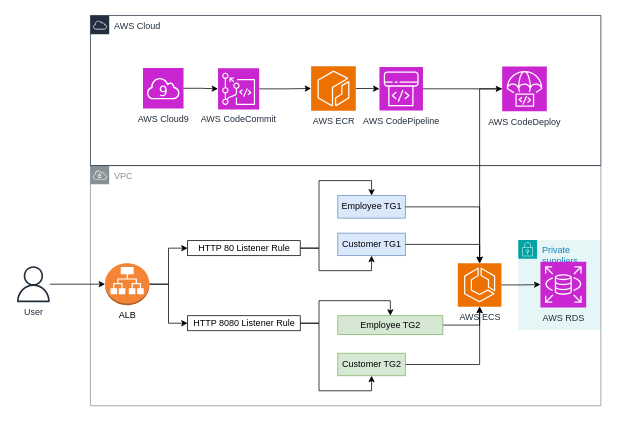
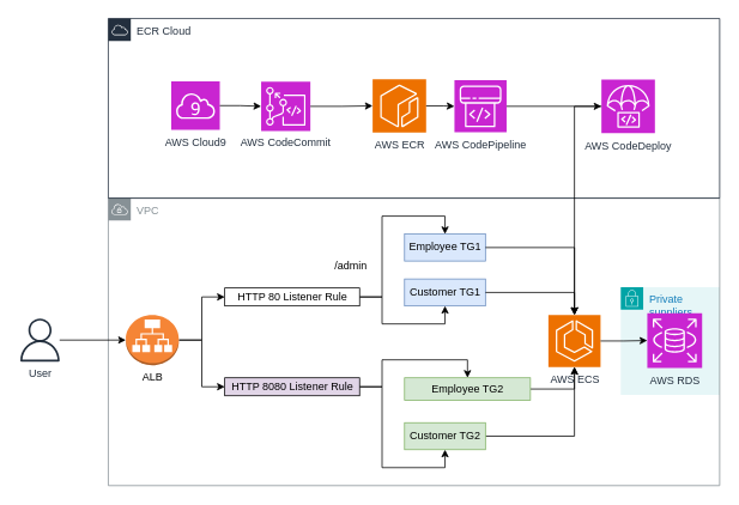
  <mxCell id="0" />
  <mxCell id="1" parent="0" />
  <mxCell id="2" value="Private suppliers" style="points=[[0,0],[0.25,0],[0.5,0],[0.75,0],[1,0],[1,0.25],[1,0.5],[1,0.75],[1,1],[0.75,1],[0.5,1],[0.25,1],[0,1],[0,0.75],[0,0.5],[0,0.25]];outlineConnect=0;gradientColor=none;html=1;whiteSpace=wrap;fontSize=12;fontStyle=0;container=1;pointerEvents=0;collapsible=0;recursiveResize=0;shape=mxgraph.aws4.group;grIcon=mxgraph.aws4.group_security_group;grStroke=0;strokeColor=#00A4A6;fillColor=#E6F6F7;verticalAlign=top;align=left;spacingLeft=30;fontColor=#147EBA;dashed=0;" vertex="1" parent="1"><mxGeometry x="690" y="319" width="110" height="120" as="geometry" /></mxCell>
  <mxCell id="3" value="VPC" style="sketch=0;outlineConnect=0;gradientColor=none;html=1;whiteSpace=wrap;fontSize=12;fontStyle=0;shape=mxgraph.aws4.group;grIcon=mxgraph.aws4.group_vpc;strokeColor=#879196;fillColor=none;verticalAlign=top;align=left;spacingLeft=30;fontColor=#879196;dashed=0;" vertex="1" parent="1"><mxGeometry x="120" y="220" width="680" height="320" as="geometry" /></mxCell>
- <mxCell id="4" value="AWS Cloud" style="points=[[0,0],[0.25,0],[0.5,0],[0.75,0],[1,0],[1,0.25],[1,0.5],[1,0.75],[1,1],[0.75,1],[0.5,1],[0.25,1],[0,1],[0,0.75],[0,0.5],[0,0.25]];outlineConnect=0;gradientColor=none;html=1;whiteSpace=wrap;fontSize=12;fontStyle=0;container=1;pointerEvents=0;collapsible=0;recursiveResize=0;shape=mxgraph.aws4.group;grIcon=mxgraph.aws4.group_aws_cloud;strokeColor=#232F3E;fillColor=none;verticalAlign=top;align=left;spacingLeft=30;fontColor=#232F3E;dashed=0;" vertex="1" parent="1"><mxGeometry x="120" y="20" width="680" height="200" as="geometry" /></mxCell>
+ <mxCell id="4" value="ECR Cloud" style="points=[[0,0],[0.25,0],[0.5,0],[0.75,0],[1,0],[1,0.25],[1,0.5],[1,0.75],[1,1],[0.75,1],[0.5,1],[0.25,1],[0,1],[0,0.75],[0,0.5],[0,0.25]];outlineConnect=0;gradientColor=none;html=1;whiteSpace=wrap;fontSize=12;fontStyle=0;container=1;pointerEvents=0;collapsible=0;recursiveResize=0;shape=mxgraph.aws4.group;grIcon=mxgraph.aws4.group_aws_cloud;strokeColor=#232F3E;fillColor=none;verticalAlign=top;align=left;spacingLeft=30;fontColor=#232F3E;dashed=0;" vertex="1" parent="1"><mxGeometry x="120" y="20" width="680" height="200" as="geometry" /></mxCell>
  <mxCell id="5" value="AWS Cloud9" style="sketch=0;points=[[0,0,0],[0.25,0,0],[0.5,0,0],[0.75,0,0],[1,0,0],[0,1,0],[0.25,1,0],[0.5,1,0],[0.75,1,0],[1,1,0],[0,0.25,0],[0,0.5,0],[0,0.75,0],[1,0.25,0],[1,0.5,0],[1,0.75,0]];outlineConnect=0;fontColor=#232F3E;fillColor=#C925D1;strokeColor=#ffffff;dashed=0;verticalLabelPosition=bottom;verticalAlign=top;align=center;html=1;fontSize=12;fontStyle=0;aspect=fixed;shape=mxgraph.aws4.resourceIcon;resIcon=mxgraph.aws4.cloud9;" vertex="1" parent="4"><mxGeometry x="70" y="70" width="54" height="54" as="geometry" /></mxCell>
  <mxCell id="6" value="AWS CodeCommit" style="sketch=0;points=[[0,0,0],[0.25,0,0],[0.5,0,0],[0.75,0,0],[1,0,0],[0,1,0],[0.25,1,0],[0.5,1,0],[0.75,1,0],[1,1,0],[0,0.25,0],[0,0.5,0],[0,0.75,0],[1,0.25,0],[1,0.5,0],[1,0.75,0]];outlineConnect=0;fontColor=#232F3E;fillColor=#C925D1;strokeColor=#ffffff;dashed=0;verticalLabelPosition=bottom;verticalAlign=top;align=center;html=1;fontSize=12;fontStyle=0;aspect=fixed;shape=mxgraph.aws4.resourceIcon;resIcon=mxgraph.aws4.codecommit;" vertex="1" parent="4"><mxGeometry x="170" y="70.38" width="54.75" height="54.75" as="geometry" /></mxCell>
  <mxCell id="7" value="AWS ECR" style="sketch=0;points=[[0,0,0],[0.25,0,0],[0.5,0,0],[0.75,0,0],[1,0,0],[0,1,0],[0.25,1,0],[0.5,1,0],[0.75,1,0],[1,1,0],[0,0.25,0],[0,0.5,0],[0,0.75,0],[1,0.25,0],[1,0.5,0],[1,0.75,0]];outlineConnect=0;fontColor=#232F3E;fillColor=#ED7100;strokeColor=#ffffff;dashed=0;verticalLabelPosition=bottom;verticalAlign=top;align=center;html=1;fontSize=12;fontStyle=0;aspect=fixed;shape=mxgraph.aws4.resourceIcon;resIcon=mxgraph.aws4.ecr;" vertex="1" parent="4"><mxGeometry x="294" y="67.5" width="59.5" height="59.5" as="geometry" /></mxCell>
  <mxCell id="8" value="AWS CodeDeploy" style="sketch=0;points=[[0,0,0],[0.25,0,0],[0.5,0,0],[0.75,0,0],[1,0,0],[0,1,0],[0.25,1,0],[0.5,1,0],[0.75,1,0],[1,1,0],[0,0.25,0],[0,0.5,0],[0,0.75,0],[1,0.25,0],[1,0.5,0],[1,0.75,0]];outlineConnect=0;fontColor=#232F3E;fillColor=#C925D1;strokeColor=#ffffff;dashed=0;verticalLabelPosition=bottom;verticalAlign=top;align=center;html=1;fontSize=12;fontStyle=0;aspect=fixed;shape=mxgraph.aws4.resourceIcon;resIcon=mxgraph.aws4.codedeploy;" vertex="1" parent="4"><mxGeometry x="548.5" y="68" width="59.5" height="59.5" as="geometry" /></mxCell>
  <mxCell id="9" value="AWS CodePipeline" style="sketch=0;points=[[0,0,0],[0.25,0,0],[0.5,0,0],[0.75,0,0],[1,0,0],[0,1,0],[0.25,1,0],[0.5,1,0],[0.75,1,0],[1,1,0],[0,0.25,0],[0,0.5,0],[0,0.75,0],[1,0.25,0],[1,0.5,0],[1,0.75,0]];outlineConnect=0;fontColor=#232F3E;fillColor=#C925D1;strokeColor=#ffffff;dashed=0;verticalLabelPosition=bottom;verticalAlign=top;align=center;html=1;fontSize=12;fontStyle=0;aspect=fixed;shape=mxgraph.aws4.resourceIcon;resIcon=mxgraph.aws4.codepipeline;" vertex="1" parent="4"><mxGeometry x="385" y="68.76" width="58" height="58" as="geometry" /></mxCell>
  <mxCell id="10" style="edgeStyle=orthogonalEdgeStyle;rounded=0;orthogonalLoop=1;jettySize=auto;html=1;entryX=0;entryY=0.5;entryDx=0;entryDy=0;entryPerimeter=0;" edge="1" parent="4" source="5" target="6"><mxGeometry relative="1" as="geometry" /></mxCell>
  <mxCell id="11" style="edgeStyle=orthogonalEdgeStyle;rounded=0;orthogonalLoop=1;jettySize=auto;html=1;entryX=0;entryY=0.5;entryDx=0;entryDy=0;entryPerimeter=0;" edge="1" parent="4" source="6" target="7"><mxGeometry relative="1" as="geometry" /></mxCell>
  <mxCell id="12" style="edgeStyle=orthogonalEdgeStyle;rounded=0;orthogonalLoop=1;jettySize=auto;html=1;entryX=0;entryY=0.5;entryDx=0;entryDy=0;entryPerimeter=0;" edge="1" parent="4" source="7" target="9"><mxGeometry relative="1" as="geometry" /></mxCell>
  <mxCell id="13" style="edgeStyle=orthogonalEdgeStyle;rounded=0;orthogonalLoop=1;jettySize=auto;html=1;entryX=0;entryY=0.5;entryDx=0;entryDy=0;entryPerimeter=0;" edge="1" parent="4" source="9" target="8"><mxGeometry relative="1" as="geometry" /></mxCell>
  <mxCell id="14" value="User" style="sketch=0;outlineConnect=0;fontColor=#232F3E;gradientColor=none;fillColor=#232F3D;strokeColor=none;dashed=0;verticalLabelPosition=bottom;verticalAlign=top;align=center;html=1;fontSize=12;fontStyle=0;aspect=fixed;pointerEvents=1;shape=mxgraph.aws4.user;" vertex="1" parent="1"><mxGeometry x="20" y="354" width="48" height="48" as="geometry" /></mxCell>
  <mxCell id="15" style="edgeStyle=orthogonalEdgeStyle;rounded=0;orthogonalLoop=1;jettySize=auto;html=1;entryX=0;entryY=0.5;entryDx=0;entryDy=0;" edge="1" parent="1" source="17" target="20"><mxGeometry relative="1" as="geometry" /></mxCell>
  <mxCell id="16" style="edgeStyle=orthogonalEdgeStyle;rounded=0;orthogonalLoop=1;jettySize=auto;html=1;entryX=0;entryY=0.5;entryDx=0;entryDy=0;" edge="1" parent="1" source="17" target="23"><mxGeometry relative="1" as="geometry" /></mxCell>
  <mxCell id="17" value="ALB" style="outlineConnect=0;dashed=0;verticalLabelPosition=bottom;verticalAlign=top;align=center;html=1;shape=mxgraph.aws3.application_load_balancer;fillColor=#F58536;gradientColor=none;" vertex="1" parent="1"><mxGeometry x="139.5" y="350" width="59" height="56" as="geometry" /></mxCell>
  <mxCell id="18" style="edgeStyle=orthogonalEdgeStyle;rounded=0;orthogonalLoop=1;jettySize=auto;html=1;entryX=0.5;entryY=1;entryDx=0;entryDy=0;" edge="1" parent="1" source="20" target="25"><mxGeometry relative="1" as="geometry" /></mxCell>
  <mxCell id="19" style="edgeStyle=orthogonalEdgeStyle;rounded=0;orthogonalLoop=1;jettySize=auto;html=1;entryX=0.5;entryY=0;entryDx=0;entryDy=0;" edge="1" parent="1" source="20" target="24"><mxGeometry relative="1" as="geometry" /></mxCell>
  <mxCell id="20" value="HTTP 80 Listener Rule" style="rounded=0;whiteSpace=wrap;html=1;" vertex="1" parent="1"><mxGeometry x="249.5" y="320" width="150" height="20" as="geometry" /></mxCell>
  <mxCell id="21" style="edgeStyle=orthogonalEdgeStyle;rounded=0;orthogonalLoop=1;jettySize=auto;html=1;entryX=0.5;entryY=0;entryDx=0;entryDy=0;" edge="1" parent="1" source="23" target="27"><mxGeometry relative="1" as="geometry" /></mxCell>
  <mxCell id="22" style="edgeStyle=orthogonalEdgeStyle;rounded=0;orthogonalLoop=1;jettySize=auto;html=1;entryX=0.5;entryY=1;entryDx=0;entryDy=0;" edge="1" parent="1" source="23" target="29"><mxGeometry relative="1" as="geometry" /></mxCell>
- <mxCell id="23" value="HTTP 8080 Listener Rule" style="rounded=0;whiteSpace=wrap;html=1;" vertex="1" parent="1"><mxGeometry x="249.5" y="420" width="150" height="20" as="geometry" /></mxCell>
+ <mxCell id="23" value="HTTP 8080 Listener Rule" style="rounded=0;whiteSpace=wrap;html=1;fillColor=#e1d5e7;" vertex="1" parent="1"><mxGeometry x="249.5" y="420" width="150" height="20" as="geometry" /></mxCell>
  <mxCell id="24" value="Employee TG1" style="rounded=0;whiteSpace=wrap;html=1;fillColor=#dae8fc;strokeColor=#6c8ebf;" vertex="1" parent="1"><mxGeometry x="449.5" y="260" width="90" height="30" as="geometry" /></mxCell>
  <mxCell id="25" value="Customer TG1" style="rounded=0;whiteSpace=wrap;html=1;fillColor=#dae8fc;strokeColor=#6c8ebf;" vertex="1" parent="1"><mxGeometry x="449.5" y="310" width="90" height="30" as="geometry" /></mxCell>
  <mxCell id="26" style="edgeStyle=orthogonalEdgeStyle;rounded=0;orthogonalLoop=1;jettySize=auto;html=1;" edge="1" parent="1" source="27" target="30"><mxGeometry relative="1" as="geometry" /></mxCell>
  <mxCell id="27" value="Employee TG2" style="rounded=0;whiteSpace=wrap;html=1;fillColor=#d5e8d4;strokeColor=#82b366;" vertex="1" parent="1"><mxGeometry x="449.5" y="420" width="140" height="25" as="geometry" /></mxCell>
  <mxCell id="28" style="edgeStyle=orthogonalEdgeStyle;rounded=0;orthogonalLoop=1;jettySize=auto;html=1;" edge="1" parent="1" source="29" target="30"><mxGeometry relative="1" as="geometry" /></mxCell>
  <mxCell id="29" value="Customer TG2" style="rounded=0;whiteSpace=wrap;html=1;fillColor=#d5e8d4;strokeColor=#82b366;" vertex="1" parent="1"><mxGeometry x="449.5" y="470" width="90" height="30" as="geometry" /></mxCell>
  <mxCell id="30" value="AWS ECS" style="sketch=0;points=[[0,0,0],[0.25,0,0],[0.5,0,0],[0.75,0,0],[1,0,0],[0,1,0],[0.25,1,0],[0.5,1,0],[0.75,1,0],[1,1,0],[0,0.25,0],[0,0.5,0],[0,0.75,0],[1,0.25,0],[1,0.5,0],[1,0.75,0]];outlineConnect=0;fontColor=#232F3E;fillColor=#ED7100;strokeColor=#ffffff;dashed=0;verticalLabelPosition=bottom;verticalAlign=top;align=center;html=1;fontSize=12;fontStyle=0;aspect=fixed;shape=mxgraph.aws4.resourceIcon;resIcon=mxgraph.aws4.ecs;" vertex="1" parent="1"><mxGeometry x="609.5" y="350" width="58" height="58" as="geometry" /></mxCell>
  <mxCell id="31" style="edgeStyle=orthogonalEdgeStyle;rounded=0;orthogonalLoop=1;jettySize=auto;html=1;entryX=0.5;entryY=0;entryDx=0;entryDy=0;entryPerimeter=0;" edge="1" parent="1" source="24" target="30"><mxGeometry relative="1" as="geometry" /></mxCell>
  <mxCell id="32" style="edgeStyle=orthogonalEdgeStyle;rounded=0;orthogonalLoop=1;jettySize=auto;html=1;entryX=0.5;entryY=0;entryDx=0;entryDy=0;entryPerimeter=0;" edge="1" parent="1" source="25" target="30"><mxGeometry relative="1" as="geometry" /></mxCell>
  <mxCell id="33" style="edgeStyle=orthogonalEdgeStyle;rounded=0;orthogonalLoop=1;jettySize=auto;html=1;entryX=0;entryY=0.5;entryDx=0;entryDy=0;entryPerimeter=0;" edge="1" parent="1" source="30" target="35"><mxGeometry relative="1" as="geometry" /></mxCell>
  <mxCell id="34" style="edgeStyle=orthogonalEdgeStyle;rounded=0;orthogonalLoop=1;jettySize=auto;html=1;entryX=0.5;entryY=0;entryDx=0;entryDy=0;entryPerimeter=0;" edge="1" parent="1" source="8" target="30"><mxGeometry relative="1" as="geometry" /></mxCell>
  <mxCell id="35" value="AWS RDS" style="sketch=0;points=[[0,0,0],[0.25,0,0],[0.5,0,0],[0.75,0,0],[1,0,0],[0,1,0],[0.25,1,0],[0.5,1,0],[0.75,1,0],[1,1,0],[0,0.25,0],[0,0.5,0],[0,0.75,0],[1,0.25,0],[1,0.5,0],[1,0.75,0]];outlineConnect=0;fontColor=#232F3E;fillColor=#C925D1;strokeColor=#ffffff;dashed=0;verticalLabelPosition=bottom;verticalAlign=top;align=center;html=1;fontSize=12;fontStyle=0;aspect=fixed;shape=mxgraph.aws4.resourceIcon;resIcon=mxgraph.aws4.rds;" vertex="1" parent="1"><mxGeometry x="719.5" y="348" width="61" height="61" as="geometry" /></mxCell>
+ <mxCell id="36" value="/admin" style="text;html=1;align=center;verticalAlign=middle;whiteSpace=wrap;rounded=0;" vertex="1" parent="1"><mxGeometry x="360" y="280" width="60" height="30" as="geometry" /></mxCell>
  <mxCell id="37" style="edgeStyle=orthogonalEdgeStyle;rounded=0;orthogonalLoop=1;jettySize=auto;html=1;entryX=0;entryY=0.5;entryDx=0;entryDy=0;entryPerimeter=0;" edge="1" parent="1" source="14" target="17"><mxGeometry relative="1" as="geometry" /></mxCell>
